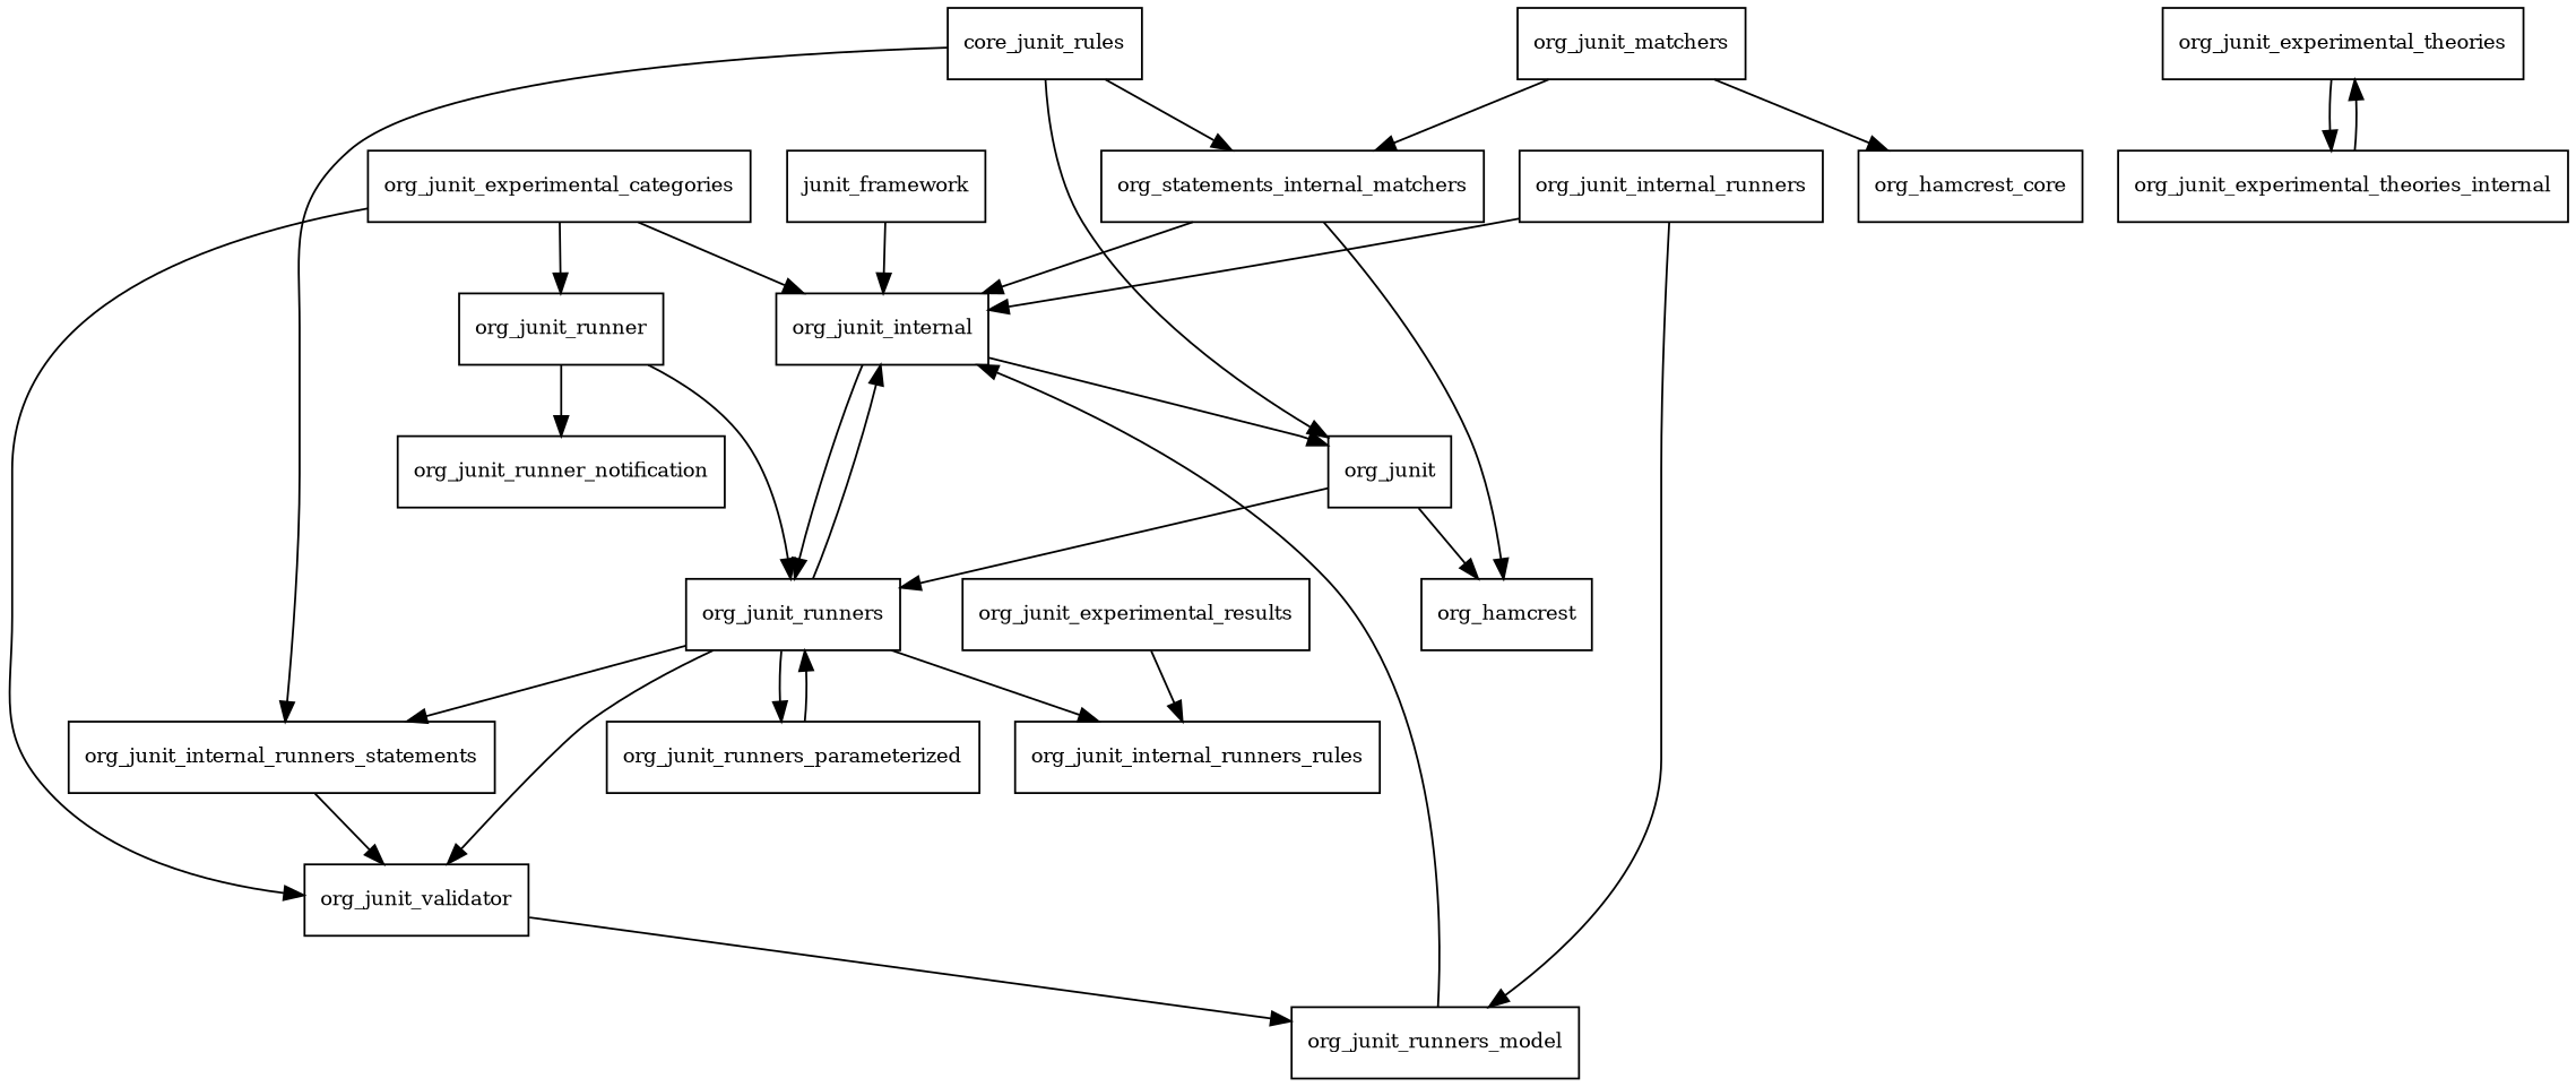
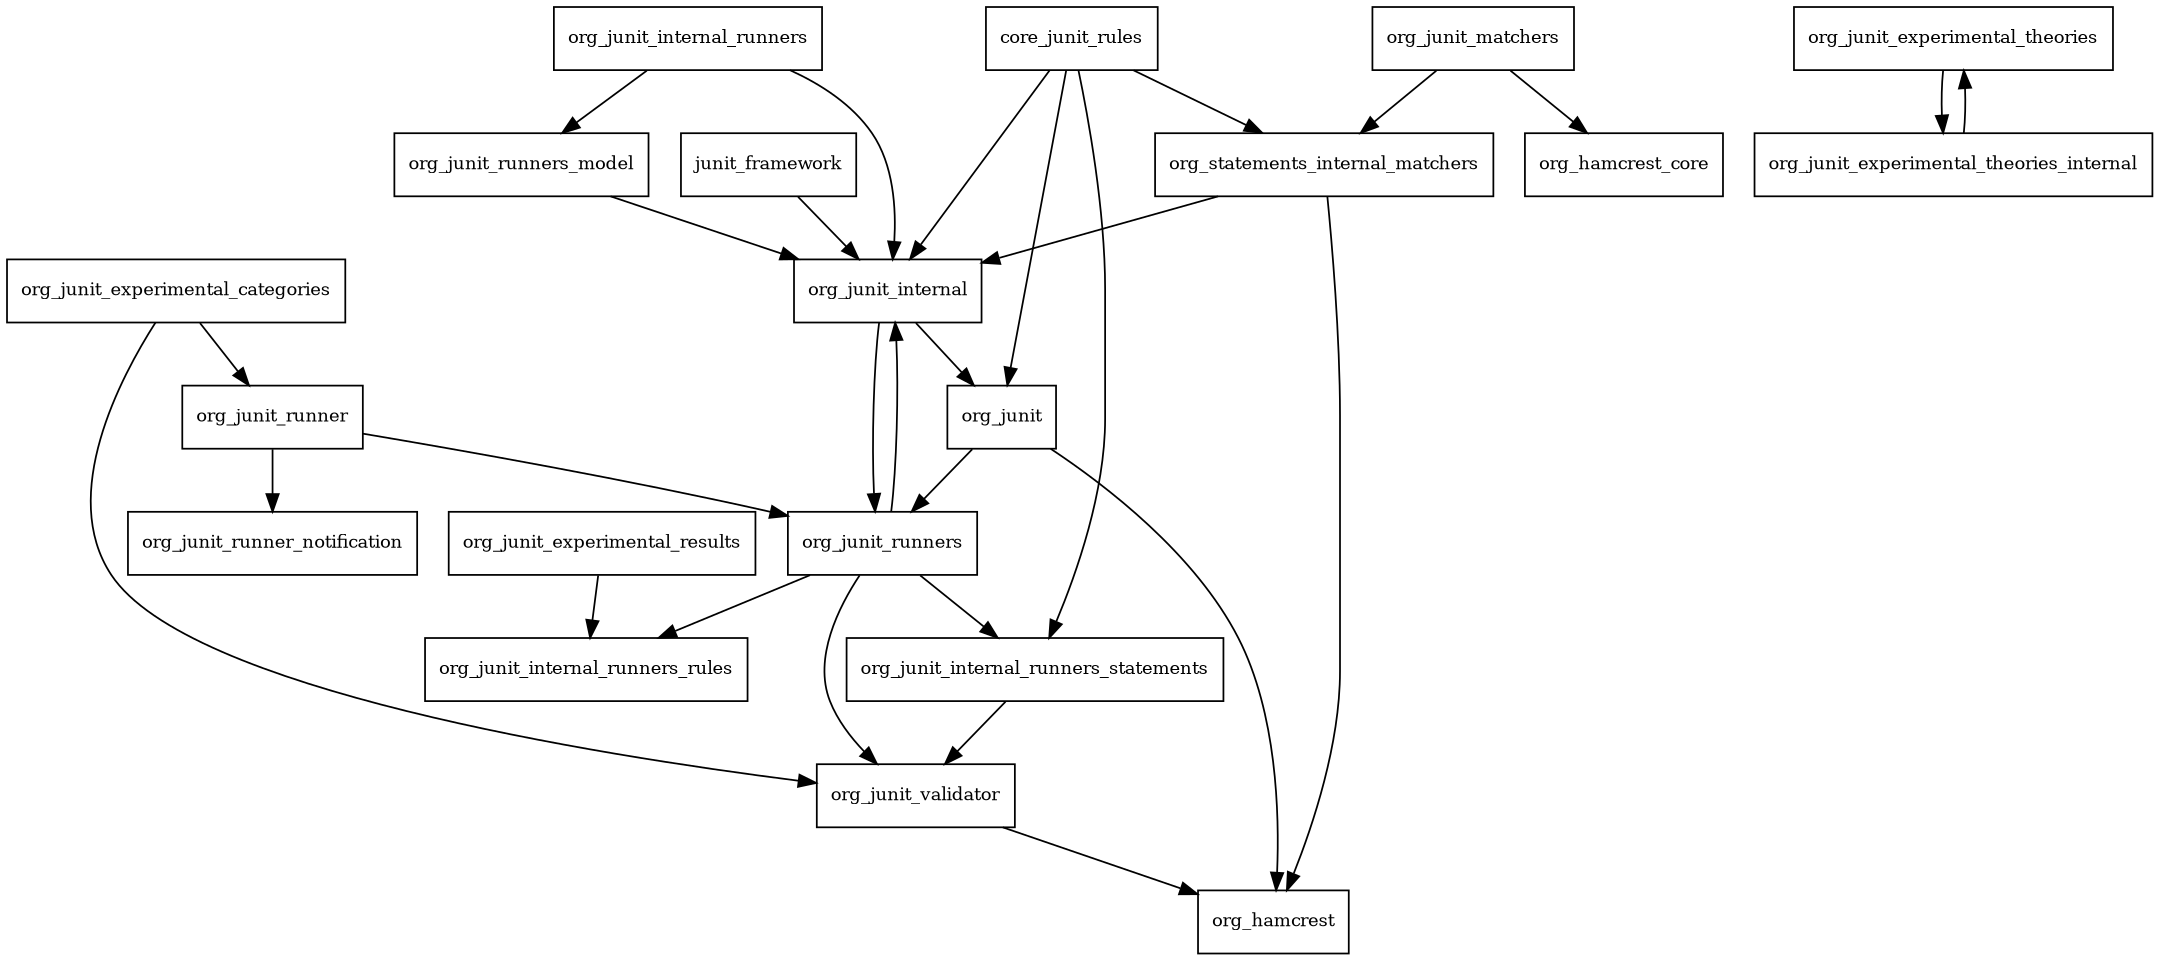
  digraph {
    node [fontsize=10.0 shape=box]
    junit_framework
    org_junit_internal
    org_junit
    org_junit_runners
    org_hamcrest
    org_junit_validator
    org_junit_internal_runners_statements
    org_junit_internal_runners_rules
-   org_junit_runners_parameterized
    org_junit_runners_model
    org_junit_experimental_categories
    org_junit_runner
    org_junit_runner_notification
    org_junit_experimental_results
    org_junit_experimental_theories
    org_junit_experimental_theories_internal
    n17 [label=org_statements_internal_matchers]
    org_junit_internal_runners
    org_junit_matchers
    org_hamcrest_core
    n21 [label=core_junit_rules]
    junit_framework -> org_junit_internal
    org_junit_internal -> org_junit
    org_junit_internal -> org_junit_runners
    org_junit -> org_junit_runners
    org_junit -> org_hamcrest
    org_junit_runners -> org_junit_internal
    org_junit_runners -> org_junit_validator
    org_junit_runners -> org_junit_internal_runners_statements
    org_junit_runners -> org_junit_internal_runners_rules
-   org_junit_runners -> org_junit_runners_parameterized
-   org_junit_validator -> org_junit_runners_model
+   org_junit_validator -> org_hamcrest
    org_junit_internal_runners_statements -> org_junit_validator
-   org_junit_runners_parameterized -> org_junit_runners
    org_junit_runners_model -> org_junit_internal
-   org_junit_experimental_categories -> org_junit_internal
+   n21 -> org_junit_internal
    org_junit_experimental_categories -> org_junit_validator
    org_junit_experimental_categories -> org_junit_runner
    org_junit_runner -> org_junit_runners
    org_junit_runner -> org_junit_runner_notification
    org_junit_experimental_results -> org_junit_internal_runners_rules
    org_junit_experimental_theories -> org_junit_experimental_theories_internal
    org_junit_experimental_theories_internal -> org_junit_experimental_theories
    n17 -> org_junit_internal
    n17 -> org_hamcrest
    org_junit_internal_runners -> org_junit_internal
    org_junit_internal_runners -> org_junit_runners_model
    org_junit_matchers -> n17
    org_junit_matchers -> org_hamcrest_core
    n21 -> org_junit
    n21 -> org_junit_internal_runners_statements
    n21 -> n17
  }
